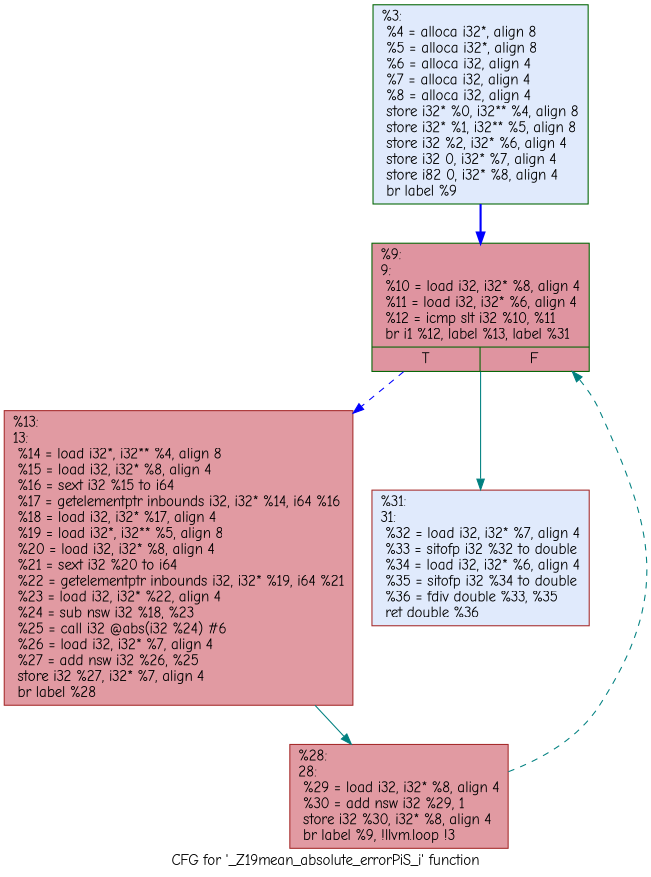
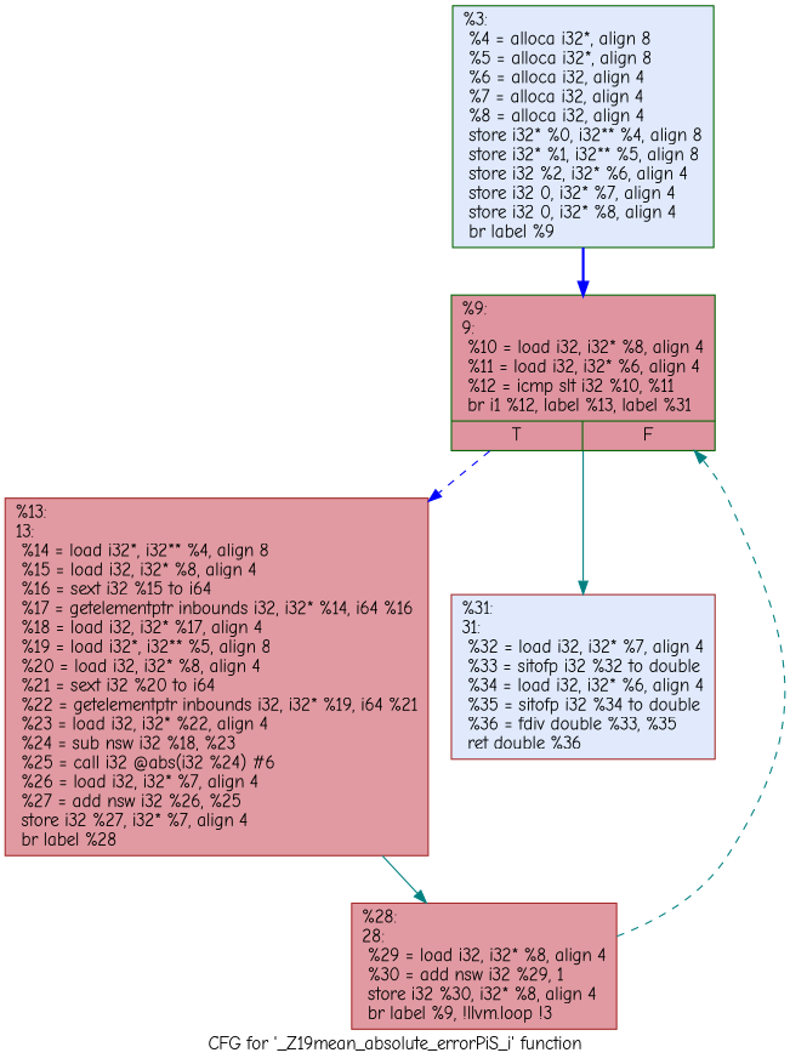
  digraph {
    label="CFG for '_Z19mean_absolute_errorPiS_i' function"
    fontname="Comic Neue"
    node [color=brown fillcolor="#b9d0f970" shape=record style=filled fontname="Comic Neue"]
    edge [color=teal style=dashed fontname="Comic Neue"]
-   n1 [color=darkgreen label="{%3:\l  %4 = alloca i32*, align 8\l  %5 = alloca i32*, align 8\l  %6 = alloca i32, align 4\l  %7 = alloca i32, align 4\l  %8 = alloca i32, align 4\l  store i32* %0, i32** %4, align 8\l  store i32* %1, i32** %5, align 8\l  store i32 %2, i32* %6, align 4\l  store i32 0, i32* %7, align 4\l  store i82 0, i32* %8, align 4\l  br label %9\l}"]
+   n1 [color=darkgreen label="{%3:\l  %4 = alloca i32*, align 8\l  %5 = alloca i32*, align 8\l  %6 = alloca i32, align 4\l  %7 = alloca i32, align 4\l  %8 = alloca i32, align 4\l  store i32* %0, i32** %4, align 8\l  store i32* %1, i32** %5, align 8\l  store i32 %2, i32* %6, align 4\l  store i32 0, i32* %7, align 4\l  store i32 0, i32* %8, align 4\l  br label %9\l}"]
    n2 [color=darkgreen fillcolor="#b70d2870" label="{%9:\l9:                                                \l  %10 = load i32, i32* %8, align 4\l  %11 = load i32, i32* %6, align 4\l  %12 = icmp slt i32 %10, %11\l  br i1 %12, label %13, label %31\l|{<s0>T|<s1>F}}"]
    n3 [fillcolor="#bb1b2c70" label="{%13:\l13:                                               \l  %14 = load i32*, i32** %4, align 8\l  %15 = load i32, i32* %8, align 4\l  %16 = sext i32 %15 to i64\l  %17 = getelementptr inbounds i32, i32* %14, i64 %16\l  %18 = load i32, i32* %17, align 4\l  %19 = load i32*, i32** %5, align 8\l  %20 = load i32, i32* %8, align 4\l  %21 = sext i32 %20 to i64\l  %22 = getelementptr inbounds i32, i32* %19, i64 %21\l  %23 = load i32, i32* %22, align 4\l  %24 = sub nsw i32 %18, %23\l  %25 = call i32 @abs(i32 %24) #6\l  %26 = load i32, i32* %7, align 4\l  %27 = add nsw i32 %26, %25\l  store i32 %27, i32* %7, align 4\l  br label %28\l}"]
    n4 [label="{%31:\l31:                                               \l  %32 = load i32, i32* %7, align 4\l  %33 = sitofp i32 %32 to double\l  %34 = load i32, i32* %6, align 4\l  %35 = sitofp i32 %34 to double\l  %36 = fdiv double %33, %35\l  ret double %36\l}"]
    n5 [fillcolor="#bb1b2c70" label="{%28:\l28:                                               \l  %29 = load i32, i32* %8, align 4\l  %30 = add nsw i32 %29, 1\l  store i32 %30, i32* %8, align 4\l  br label %9, !llvm.loop !3\l}"]
    n1 -> n2 [color=blue style=bold]
    n2 -> n3 [color=blue]
    n2 -> n4 [style=solid]
    n3 -> n5 [style=solid]
    n5 -> n2
  }
